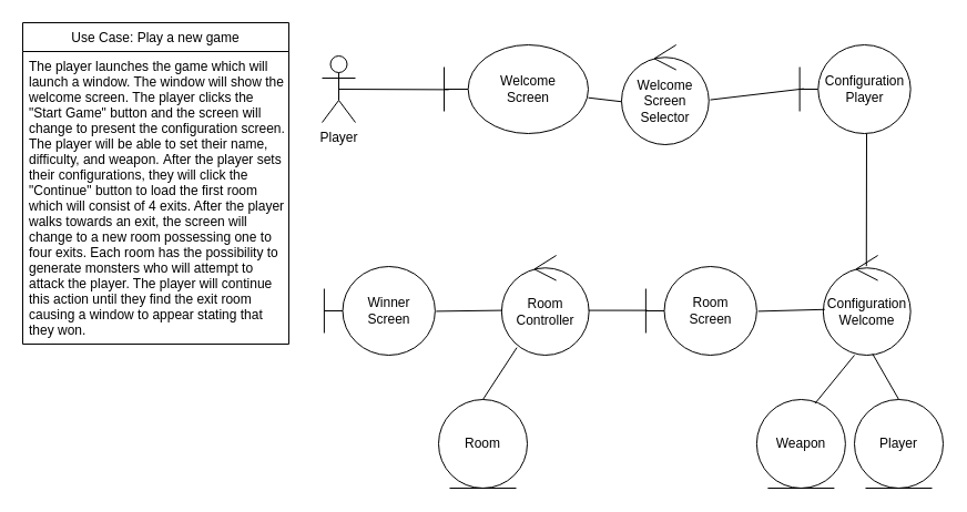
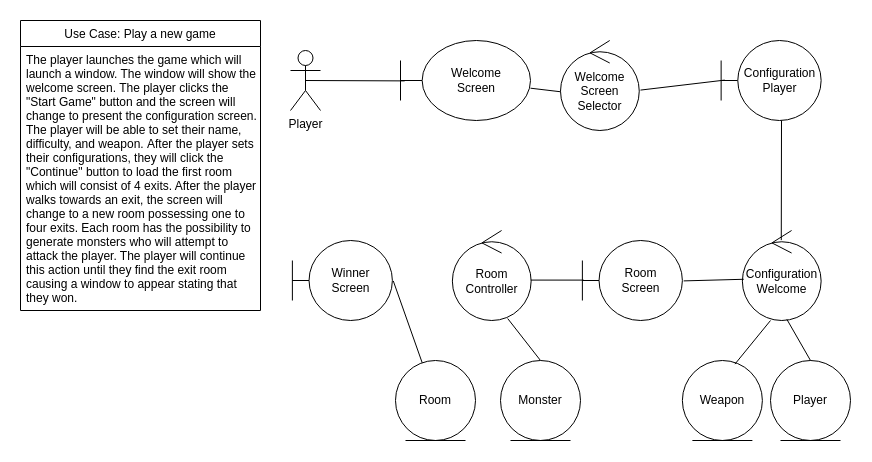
  <mxCell id="0" />
  <mxCell id="1" parent="0" />
  <mxCell id="2" value="Use Case: Play a new game" style="swimlane;fontStyle=0;childLayout=stackLayout;horizontal=1;startSize=26;horizontalStack=0;resizeParent=1;resizeParentMax=0;resizeLast=0;collapsible=1;marginBottom=0;" parent="1" vertex="1"><mxGeometry x="20" y="20" width="240" height="290" as="geometry"><mxRectangle x="10" y="20" width="180" height="26" as="alternateBounds" /></mxGeometry></mxCell>
  <mxCell id="3" value="The player launches the game which will &#10;launch a window. The window will show the &#10;welcome screen. The player clicks the &#10;&quot;Start Game&quot; button and the screen will &#10;change to present the configuration screen. &#10;The player will be able to set their name, &#10;difficulty, and weapon. After the player sets &#10;their configurations, they will click the &#10;&quot;Continue&quot; button to load the first room &#10;which will consist of 4 exits. After the player&#10;walks towards an exit, the screen will &#10;change to a new room possessing one to &#10;four exits. Each room has the possibility to &#10;generate monsters who will attempt to &#10;attack the player. The player will continue &#10;this action until they find the exit room &#10;causing a window to appear stating that &#10;they won. " style="text;strokeColor=none;fillColor=none;align=left;verticalAlign=top;spacingLeft=4;spacingRight=4;overflow=hidden;rotatable=0;points=[[0,0.5],[1,0.5]];portConstraint=eastwest;" parent="2" vertex="1"><mxGeometry y="26" width="240" height="264" as="geometry" /></mxCell>
  <mxCell id="4" style="rounded=0;orthogonalLoop=1;jettySize=auto;html=1;exitX=0.5;exitY=0.5;exitDx=0;exitDy=0;exitPerimeter=0;entryX=0.032;entryY=0.505;entryDx=0;entryDy=0;entryPerimeter=0;endArrow=none;endFill=0;" parent="1" source="5" target="6" edge="1"><mxGeometry relative="1" as="geometry"><mxPoint x="380.016" y="80.04" as="targetPoint" /></mxGeometry></mxCell>
  <mxCell id="5" value="Player" style="shape=umlActor;verticalLabelPosition=bottom;verticalAlign=top;html=1;outlineConnect=0;" parent="1" vertex="1"><mxGeometry x="290" y="50" width="30" height="60" as="geometry" /></mxCell>
  <mxCell id="6" value="Welcome&lt;br&gt;Screen" style="shape=umlBoundary;whiteSpace=wrap;html=1;" parent="1" vertex="1"><mxGeometry x="400" y="40" width="130" height="80" as="geometry" /></mxCell>
  <mxCell id="7" value="Welcome&lt;br&gt;Screen&lt;br&gt;Selector" style="ellipse;shape=umlControl;whiteSpace=wrap;html=1;" parent="1" vertex="1"><mxGeometry x="560" y="40" width="78.75" height="90" as="geometry" /></mxCell>
  <mxCell id="8" value="Configuration&lt;br&gt;Player" style="shape=umlBoundary;whiteSpace=wrap;html=1;" parent="1" vertex="1"><mxGeometry x="720.63" y="40" width="100" height="80" as="geometry" /></mxCell>
  <mxCell id="9" value="Configuration&lt;br&gt;Welcome" style="ellipse;shape=umlControl;whiteSpace=wrap;html=1;" parent="1" vertex="1"><mxGeometry x="741.88" y="230" width="78.75" height="90" as="geometry" /></mxCell>
  <mxCell id="10" value="Weapon" style="ellipse;shape=umlEntity;whiteSpace=wrap;html=1;" parent="1" vertex="1"><mxGeometry x="681.88" y="360" width="80" height="80" as="geometry" /></mxCell>
  <mxCell id="11" value="Room" style="ellipse;shape=umlEntity;whiteSpace=wrap;html=1;" parent="1" vertex="1"><mxGeometry x="395" y="360" width="80" height="80" as="geometry" /></mxCell>
  <mxCell id="12" value="Room&lt;br&gt;Screen" style="shape=umlBoundary;whiteSpace=wrap;html=1;" parent="1" vertex="1"><mxGeometry x="581.88" y="240" width="100" height="80" as="geometry" /></mxCell>
  <mxCell id="13" value="Room&lt;br&gt;Controller" style="ellipse;shape=umlControl;whiteSpace=wrap;html=1;" parent="1" vertex="1"><mxGeometry x="451.88" y="230" width="78.75" height="90" as="geometry" /></mxCell>
  <mxCell id="14" value="Winner&lt;br&gt;Screen" style="shape=umlBoundary;whiteSpace=wrap;html=1;" parent="1" vertex="1"><mxGeometry x="291.88" y="240" width="100" height="80" as="geometry" /></mxCell>
  <mxCell id="15" value="" style="endArrow=none;html=1;entryX=-0.005;entryY=0.569;entryDx=0;entryDy=0;entryPerimeter=0;" parent="1" source="6" target="7" edge="1"><mxGeometry width="50" height="50" relative="1" as="geometry"><mxPoint x="510" y="120" as="sourcePoint" /><mxPoint x="460" y="240" as="targetPoint" /></mxGeometry></mxCell>
  <mxCell id="16" value="" style="endArrow=none;html=1;entryX=0.036;entryY=0.495;entryDx=0;entryDy=0;entryPerimeter=0;exitX=1.016;exitY=0.551;exitDx=0;exitDy=0;exitPerimeter=0;" parent="1" source="7" target="8" edge="1"><mxGeometry width="50" height="50" relative="1" as="geometry"><mxPoint x="630" y="130" as="sourcePoint" /><mxPoint x="668" y="80" as="targetPoint" /></mxGeometry></mxCell>
  <mxCell id="17" value="" style="endArrow=none;html=1;exitX=0.494;exitY=0.107;exitDx=0;exitDy=0;exitPerimeter=0;" parent="1" source="9" edge="1"><mxGeometry width="50" height="50" relative="1" as="geometry"><mxPoint x="410" y="300" as="sourcePoint" /><mxPoint x="781" y="120" as="targetPoint" /></mxGeometry></mxCell>
  <mxCell id="18" value="" style="endArrow=none;html=1;exitX=0.657;exitY=0.045;exitDx=0;exitDy=0;exitPerimeter=0;" parent="1" source="10" edge="1"><mxGeometry width="50" height="50" relative="1" as="geometry"><mxPoint x="743" y="360" as="sourcePoint" /><mxPoint x="770" y="320" as="targetPoint" /></mxGeometry></mxCell>
  <mxCell id="19" value="" style="endArrow=none;html=1;entryX=0.017;entryY=0.542;entryDx=0;entryDy=0;entryPerimeter=0;exitX=1.013;exitY=0.505;exitDx=0;exitDy=0;exitPerimeter=0;" parent="1" source="12" target="9" edge="1"><mxGeometry width="50" height="50" relative="1" as="geometry"><mxPoint x="410" y="300" as="sourcePoint" /><mxPoint x="460" y="250" as="targetPoint" /></mxGeometry></mxCell>
- <mxCell id="20" value="" style="endArrow=none;html=1;entryX=0.174;entryY=0.924;entryDx=0;entryDy=0;entryPerimeter=0;exitX=0.5;exitY=0;exitDx=0;exitDy=0;" parent="1" source="11" target="13" edge="1"><mxGeometry width="50" height="50" relative="1" as="geometry"><mxPoint x="410" y="300" as="sourcePoint" /><mxPoint x="460" y="250" as="targetPoint" /></mxGeometry></mxCell>
  <mxCell id="21" value="" style="endArrow=none;html=1;entryX=0.013;entryY=0.495;entryDx=0;entryDy=0;entryPerimeter=0;exitX=0.997;exitY=0.551;exitDx=0;exitDy=0;exitPerimeter=0;" parent="1" source="13" target="12" edge="1"><mxGeometry width="50" height="50" relative="1" as="geometry"><mxPoint x="532" y="250" as="sourcePoint" /><mxPoint x="460" y="250" as="targetPoint" /></mxGeometry></mxCell>
- <mxCell id="22" value="" style="endArrow=none;html=1;exitX=1.009;exitY=0.505;exitDx=0;exitDy=0;exitPerimeter=0;entryX=0.002;entryY=0.551;entryDx=0;entryDy=0;entryPerimeter=0;" parent="1" source="14" target="13" edge="1"><mxGeometry width="50" height="50" relative="1" as="geometry"><mxPoint x="410" y="300" as="sourcePoint" /><mxPoint x="450" y="250" as="targetPoint" /></mxGeometry></mxCell>
+ <mxCell id="22" value="" style="endArrow=none;html=1;exitX=1.009;exitY=0.505;exitDx=0;exitDy=0;exitPerimeter=0;" parent="1" source="14" target="11" edge="1"><mxGeometry width="50" height="50" relative="1" as="geometry"><mxPoint x="410" y="300" as="sourcePoint" /><mxPoint x="450" y="250" as="targetPoint" /></mxGeometry></mxCell>
  <mxCell id="23" value="Player" style="ellipse;shape=umlEntity;whiteSpace=wrap;html=1;" parent="1" vertex="1"><mxGeometry x="770" y="360" width="80" height="80" as="geometry" /></mxCell>
  <mxCell id="24" value="" style="endArrow=none;html=1;exitX=0.5;exitY=0;exitDx=0;exitDy=0;entryX=0.565;entryY=0.987;entryDx=0;entryDy=0;entryPerimeter=0;" parent="1" source="23" target="9" edge="1"><mxGeometry width="50" height="50" relative="1" as="geometry"><mxPoint x="528.12" y="300" as="sourcePoint" /><mxPoint x="770" y="320" as="targetPoint" /></mxGeometry></mxCell>
+ <mxCell id="25" style="rounded=0;orthogonalLoop=1;jettySize=auto;html=1;exitX=0.5;exitY=0;exitDx=0;exitDy=0;endArrow=none;endFill=0;entryX=0.702;entryY=0.978;entryDx=0;entryDy=0;entryPerimeter=0;" edge="1" parent="1" source="26" target="13"><mxGeometry relative="1" as="geometry"><mxPoint x="540" y="330" as="targetPoint" /></mxGeometry></mxCell>
+ <mxCell id="26" value="Monster" style="ellipse;shape=umlEntity;whiteSpace=wrap;html=1;" vertex="1" parent="1"><mxGeometry x="500" y="360" width="80" height="80" as="geometry" /></mxCell>
